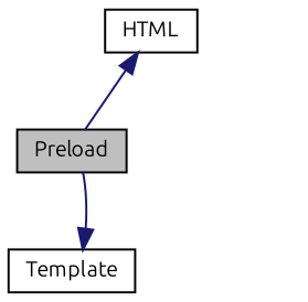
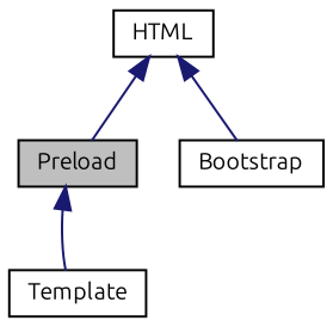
  digraph {
    fontname=Ubuntu
    node [color=black fillcolor=white fontname=Ubuntu fontsize=10 shape=record style=filled]
    edge [color=midnightblue dir=back fontname=Ubuntu fontsize=10 labelfontname=Helvetica labelfontsize=10 style=solid]
    n1 [fillcolor=grey75 fontcolor=black height=0.2 label=Preload width=0.4]
    n2 [height=0.2 label=Template width=0.4]
+   n3 [height=0.2 label=Bootstrap width=0.4]
    n4 [height=0.2 label=HTML width=0.4]
-   n2 -> n1
+   n1 -> n2
    n4 -> n1
+   n4 -> n3
  }
